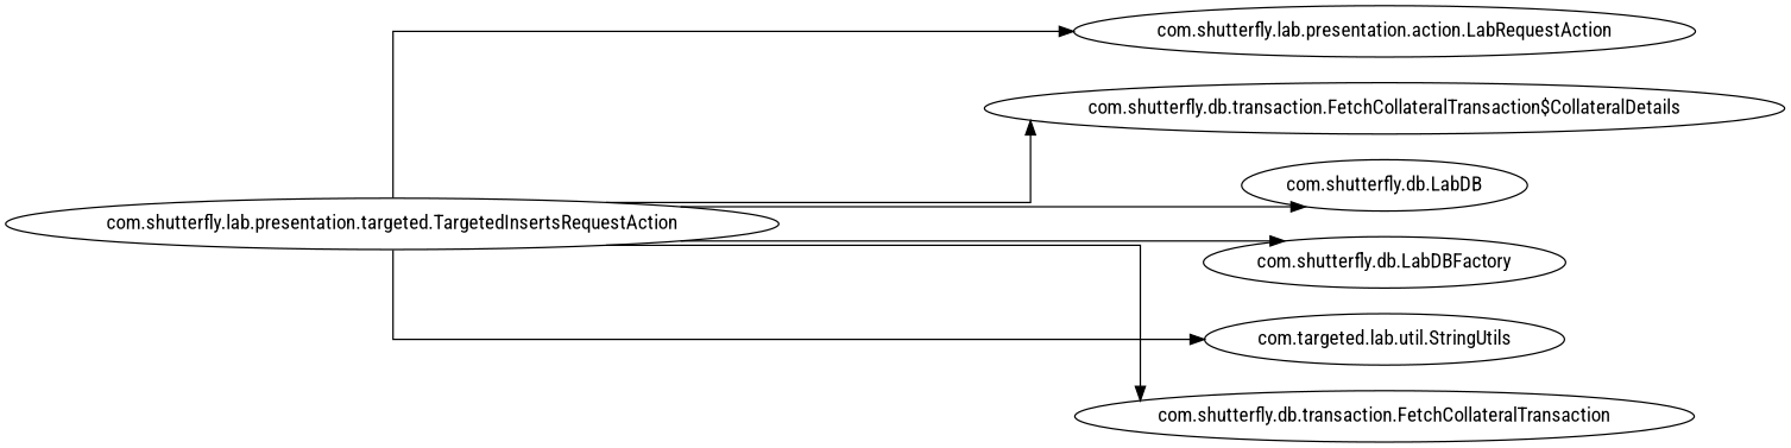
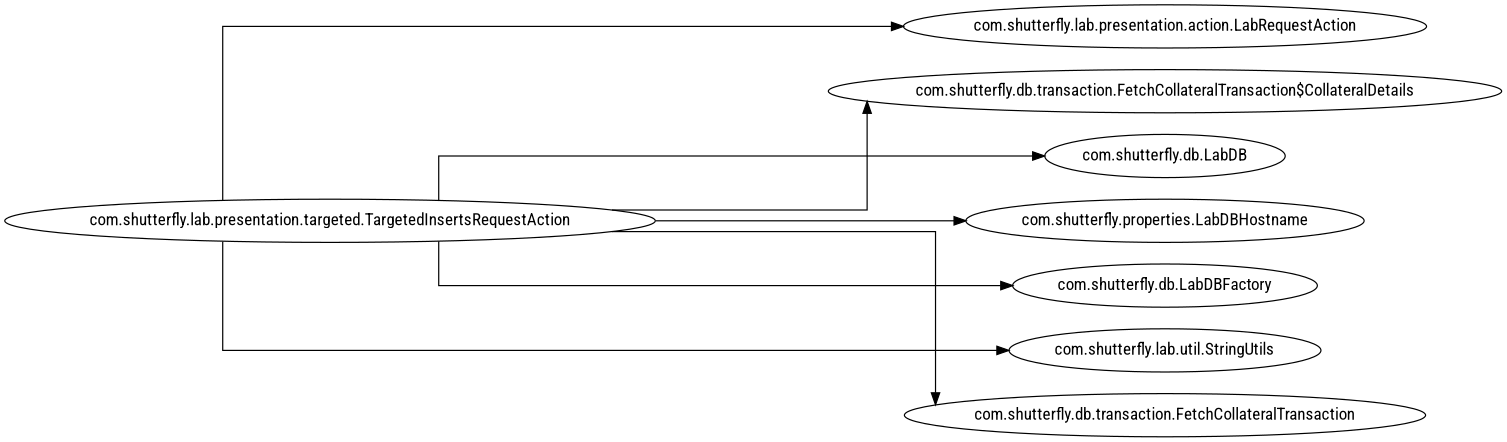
  digraph {
    concentrate=true
    fontname="Roboto Condensed"
    rankdir=LR
    ranksep=2.0
    splines=ortho
    node [fontname="Roboto Condensed"]
    edge [fontname="Roboto Condensed"]
    "com.shutterfly.lab.presentation.targeted.TargetedInsertsRequestAction"
    "com.shutterfly.lab.presentation.action.LabRequestAction"
    "com.shutterfly.db.transaction.FetchCollateralTransaction$CollateralDetails"
    "com.shutterfly.db.LabDB"
+   "com.shutterfly.properties.LabDBHostname"
    "com.shutterfly.db.LabDBFactory"
-   "com.shutterfly.lab.util.StringUtils" [label="com.targeted.lab.util.StringUtils"]
+   "com.shutterfly.lab.util.StringUtils"
    "com.shutterfly.db.transaction.FetchCollateralTransaction"
    "com.shutterfly.lab.presentation.targeted.TargetedInsertsRequestAction" -> "com.shutterfly.lab.presentation.action.LabRequestAction"
    "com.shutterfly.lab.presentation.targeted.TargetedInsertsRequestAction" -> "com.shutterfly.db.transaction.FetchCollateralTransaction$CollateralDetails"
    "com.shutterfly.lab.presentation.targeted.TargetedInsertsRequestAction" -> "com.shutterfly.db.LabDB"
+   "com.shutterfly.lab.presentation.targeted.TargetedInsertsRequestAction" -> "com.shutterfly.properties.LabDBHostname"
    "com.shutterfly.lab.presentation.targeted.TargetedInsertsRequestAction" -> "com.shutterfly.db.LabDBFactory"
    "com.shutterfly.lab.presentation.targeted.TargetedInsertsRequestAction" -> "com.shutterfly.lab.util.StringUtils"
    "com.shutterfly.lab.presentation.targeted.TargetedInsertsRequestAction" -> "com.shutterfly.db.transaction.FetchCollateralTransaction"
  }
